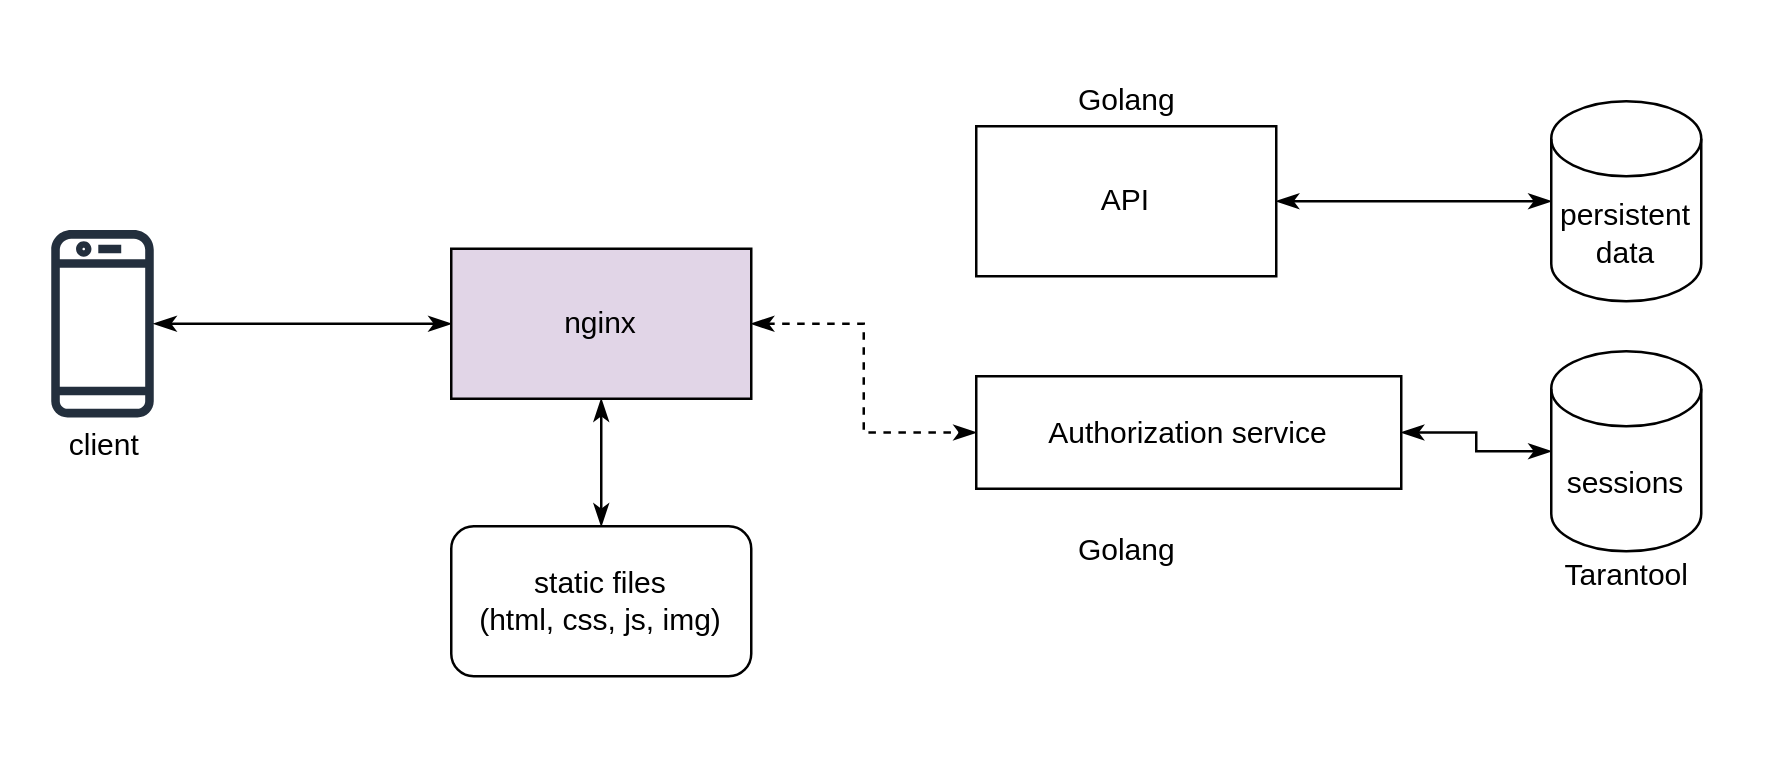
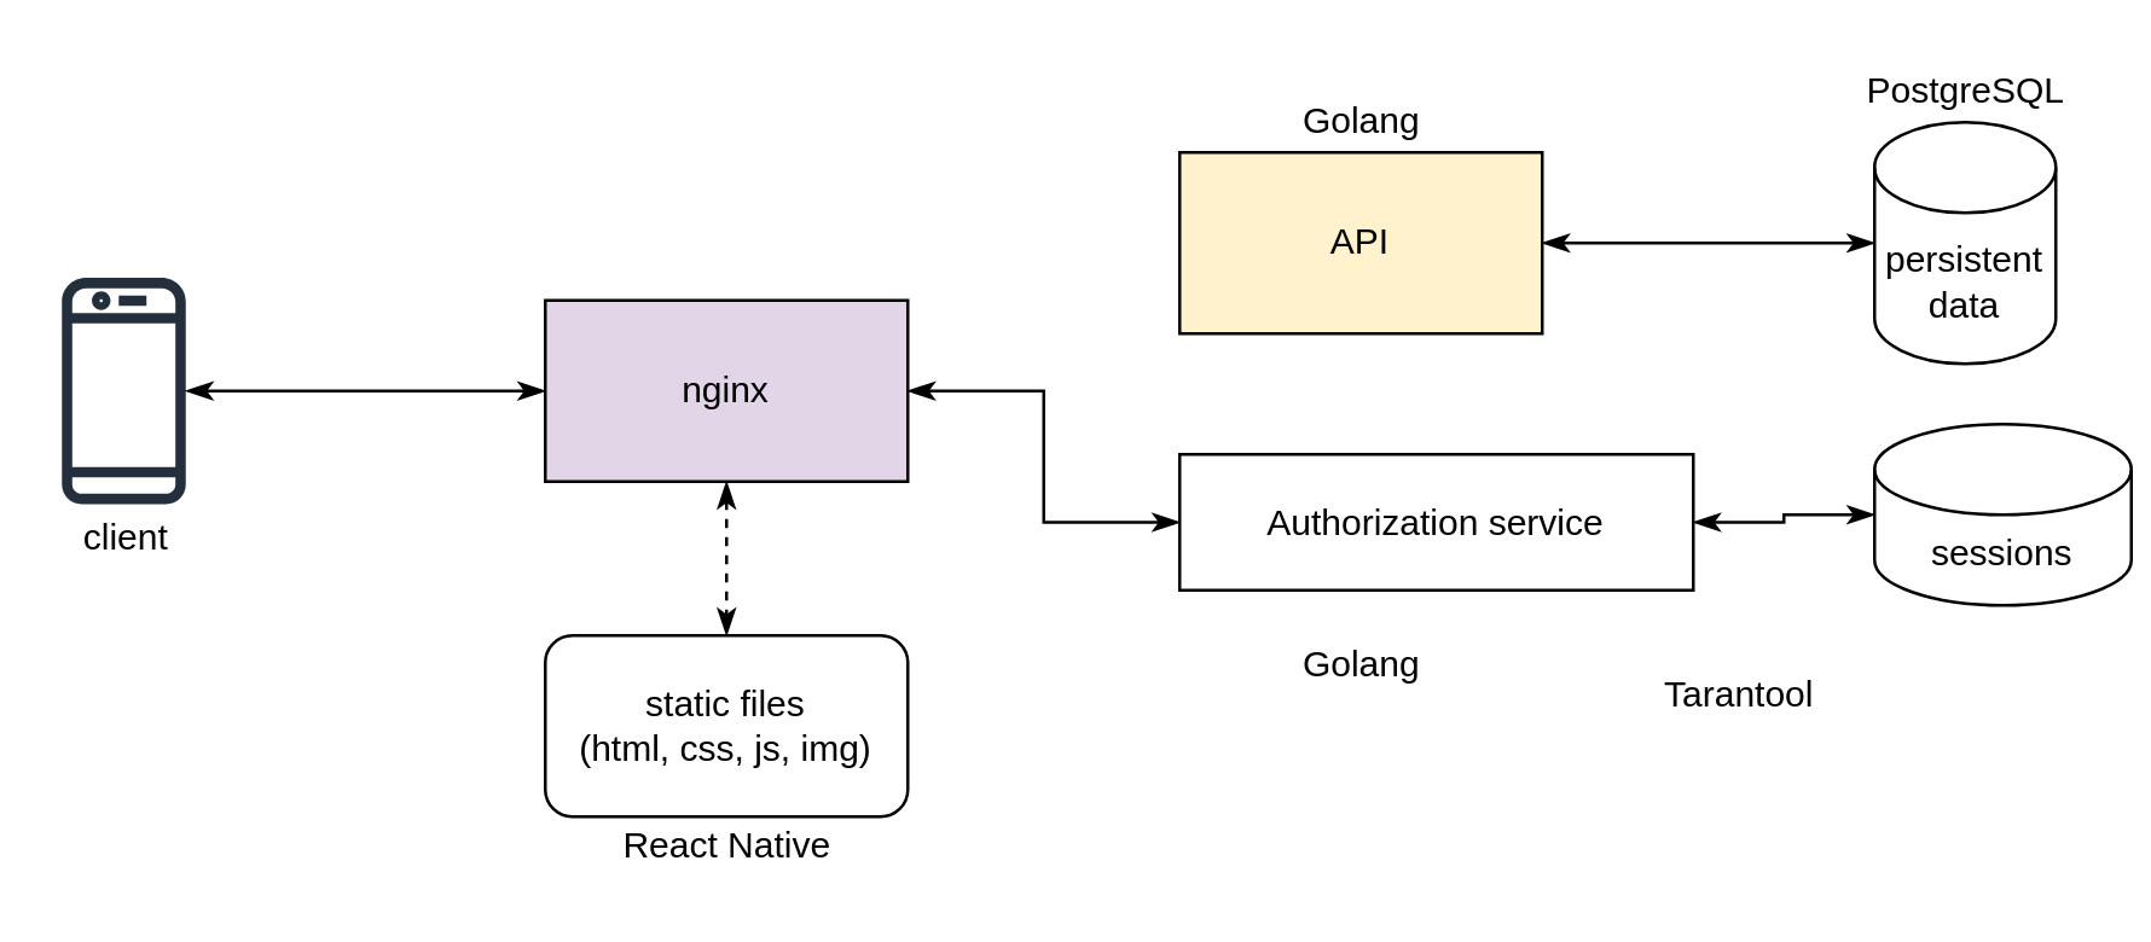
  <mxCell id="0" />
  <mxCell id="1" parent="0" />
  <mxCell id="2" value="" style="sketch=0;outlineConnect=0;fontColor=#232F3E;gradientColor=none;fillColor=#232F3D;strokeColor=none;dashed=0;verticalLabelPosition=bottom;verticalAlign=top;align=center;html=1;fontSize=12;fontStyle=0;aspect=fixed;pointerEvents=1;shape=mxgraph.aws4.mobile_client;" vertex="1" parent="1"><mxGeometry x="20" y="90" width="41" height="78" as="geometry" /></mxCell>
  <mxCell id="3" style="edgeStyle=orthogonalEdgeStyle;rounded=0;orthogonalLoop=1;jettySize=auto;html=1;exitX=0;exitY=0.5;exitDx=0;exitDy=0;startArrow=classicThin;startFill=1;endArrow=classicThin;endFill=1;" edge="1" parent="1" source="6" target="2"><mxGeometry relative="1" as="geometry" /></mxCell>
- <mxCell id="4" style="edgeStyle=orthogonalEdgeStyle;rounded=0;orthogonalLoop=1;jettySize=auto;html=1;exitX=0.5;exitY=1;exitDx=0;exitDy=0;entryX=0.5;entryY=0;entryDx=0;entryDy=0;startArrow=classicThin;startFill=1;endArrow=classicThin;endFill=1;" edge="1" parent="1" source="6" target="7"><mxGeometry relative="1" as="geometry" /></mxCell>
- <mxCell id="5" style="edgeStyle=orthogonalEdgeStyle;rounded=0;orthogonalLoop=1;jettySize=auto;html=1;exitX=1;exitY=0.5;exitDx=0;exitDy=0;entryX=0;entryY=0.5;entryDx=0;entryDy=0;startArrow=classicThin;startFill=1;endArrow=classicThin;endFill=1;dashed=1;" edge="1" parent="1" source="6" target="12"><mxGeometry relative="1" as="geometry" /></mxCell>
+ <mxCell id="4" style="edgeStyle=orthogonalEdgeStyle;rounded=0;orthogonalLoop=1;jettySize=auto;html=1;exitX=0.5;exitY=1;exitDx=0;exitDy=0;entryX=0.5;entryY=0;entryDx=0;entryDy=0;startArrow=classicThin;startFill=1;endArrow=classicThin;endFill=1;dashed=1;" edge="1" parent="1" source="6" target="7"><mxGeometry relative="1" as="geometry" /></mxCell>
+ <mxCell id="5" style="edgeStyle=orthogonalEdgeStyle;rounded=0;orthogonalLoop=1;jettySize=auto;html=1;exitX=1;exitY=0.5;exitDx=0;exitDy=0;entryX=0;entryY=0.5;entryDx=0;entryDy=0;startArrow=classicThin;startFill=1;endArrow=classicThin;endFill=1;" edge="1" parent="1" source="6" target="12"><mxGeometry relative="1" as="geometry" /></mxCell>
  <mxCell id="6" value="nginx" style="rounded=0;whiteSpace=wrap;html=1;fillColor=#e1d5e7;" vertex="1" parent="1"><mxGeometry x="180" y="99" width="120" height="60" as="geometry" /></mxCell>
  <mxCell id="7" value="static files&lt;br&gt;(html, css, js, img)" style="whiteSpace=wrap;html=1;rounded=1;" vertex="1" parent="1"><mxGeometry x="180" y="210" width="120" height="60" as="geometry" /></mxCell>
  <mxCell id="8" style="edgeStyle=orthogonalEdgeStyle;rounded=0;orthogonalLoop=1;jettySize=auto;html=1;exitX=1;exitY=0.5;exitDx=0;exitDy=0;entryX=0;entryY=0.5;entryDx=0;entryDy=0;entryPerimeter=0;startArrow=classicThin;startFill=1;endArrow=classicThin;endFill=1;" edge="1" parent="1" source="9" target="10"><mxGeometry relative="1" as="geometry" /></mxCell>
- <mxCell id="9" value="API" style="rounded=0;whiteSpace=wrap;html=1;" vertex="1" parent="1"><mxGeometry x="390" y="50" width="120" height="60" as="geometry" /></mxCell>
+ <mxCell id="9" value="API" style="rounded=0;whiteSpace=wrap;html=1;fillColor=#fff2cc;" vertex="1" parent="1"><mxGeometry x="390" y="50" width="120" height="60" as="geometry" /></mxCell>
  <mxCell id="10" value="persistent&lt;br&gt;data" style="shape=cylinder3;whiteSpace=wrap;html=1;boundedLbl=1;backgroundOutline=1;size=15;" vertex="1" parent="1"><mxGeometry x="620" y="40" width="60" height="80" as="geometry" /></mxCell>
  <mxCell id="11" style="edgeStyle=orthogonalEdgeStyle;rounded=0;orthogonalLoop=1;jettySize=auto;html=1;exitX=1;exitY=0.5;exitDx=0;exitDy=0;entryX=0;entryY=0.5;entryDx=0;entryDy=0;entryPerimeter=0;startArrow=classicThin;startFill=1;endArrow=classicThin;endFill=1;" edge="1" parent="1" source="12" target="14"><mxGeometry relative="1" as="geometry" /></mxCell>
  <mxCell id="12" value="Authorization service" style="rounded=0;whiteSpace=wrap;html=1;" vertex="1" parent="1"><mxGeometry x="390" y="150" width="170" height="45" as="geometry" /></mxCell>
- <mxCell id="14" value="sessions" style="shape=cylinder3;whiteSpace=wrap;html=1;boundedLbl=1;backgroundOutline=1;size=15;" vertex="1" parent="1"><mxGeometry x="620" y="140" width="60" height="80" as="geometry" /></mxCell>
- <mxCell id="15" value="Tarantool" style="text;html=1;align=center;verticalAlign=middle;resizable=0;points=[];autosize=1;strokeColor=none;fillColor=none;" vertex="1" parent="1"><mxGeometry x="615" y="220" width="70" height="20" as="geometry" /></mxCell>
+ <mxCell id="13" value="PostgreSQL" style="text;html=1;align=center;verticalAlign=middle;resizable=0;points=[];autosize=1;strokeColor=none;fillColor=none;" vertex="1" parent="1"><mxGeometry x="610" y="20" width="80" height="20" as="geometry" /></mxCell>
+ <mxCell id="14" value="sessions" style="shape=cylinder3;whiteSpace=wrap;html=1;boundedLbl=1;backgroundOutline=1;size=15;" vertex="1" parent="1"><mxGeometry x="620" y="140" width="85" height="60" as="geometry" /></mxCell>
+ <mxCell id="15" value="Tarantool" style="text;html=1;align=center;verticalAlign=middle;resizable=0;points=[];autosize=1;strokeColor=none;fillColor=none;" vertex="1" parent="1"><mxGeometry x="540" y="220" width="70" height="20" as="geometry" /></mxCell>
+ <mxCell id="16" value="React Native" style="text;html=1;align=center;verticalAlign=middle;resizable=0;points=[];autosize=1;strokeColor=none;fillColor=none;" vertex="1" parent="1"><mxGeometry x="200" y="270" width="80" height="20" as="geometry" /></mxCell>
  <mxCell id="17" value="Golang" style="text;html=1;align=center;verticalAlign=middle;resizable=0;points=[];autosize=1;strokeColor=none;fillColor=none;" vertex="1" parent="1"><mxGeometry x="425" y="210" width="50" height="20" as="geometry" /></mxCell>
  <mxCell id="18" value="Golang" style="text;html=1;align=center;verticalAlign=middle;resizable=0;points=[];autosize=1;strokeColor=none;fillColor=none;" vertex="1" parent="1"><mxGeometry x="425" y="30" width="50" height="20" as="geometry" /></mxCell>
  <mxCell id="19" value="client" style="text;html=1;align=center;verticalAlign=middle;resizable=0;points=[];autosize=1;strokeColor=none;fillColor=none;" vertex="1" parent="1"><mxGeometry x="21" y="168" width="40" height="20" as="geometry" /></mxCell>
